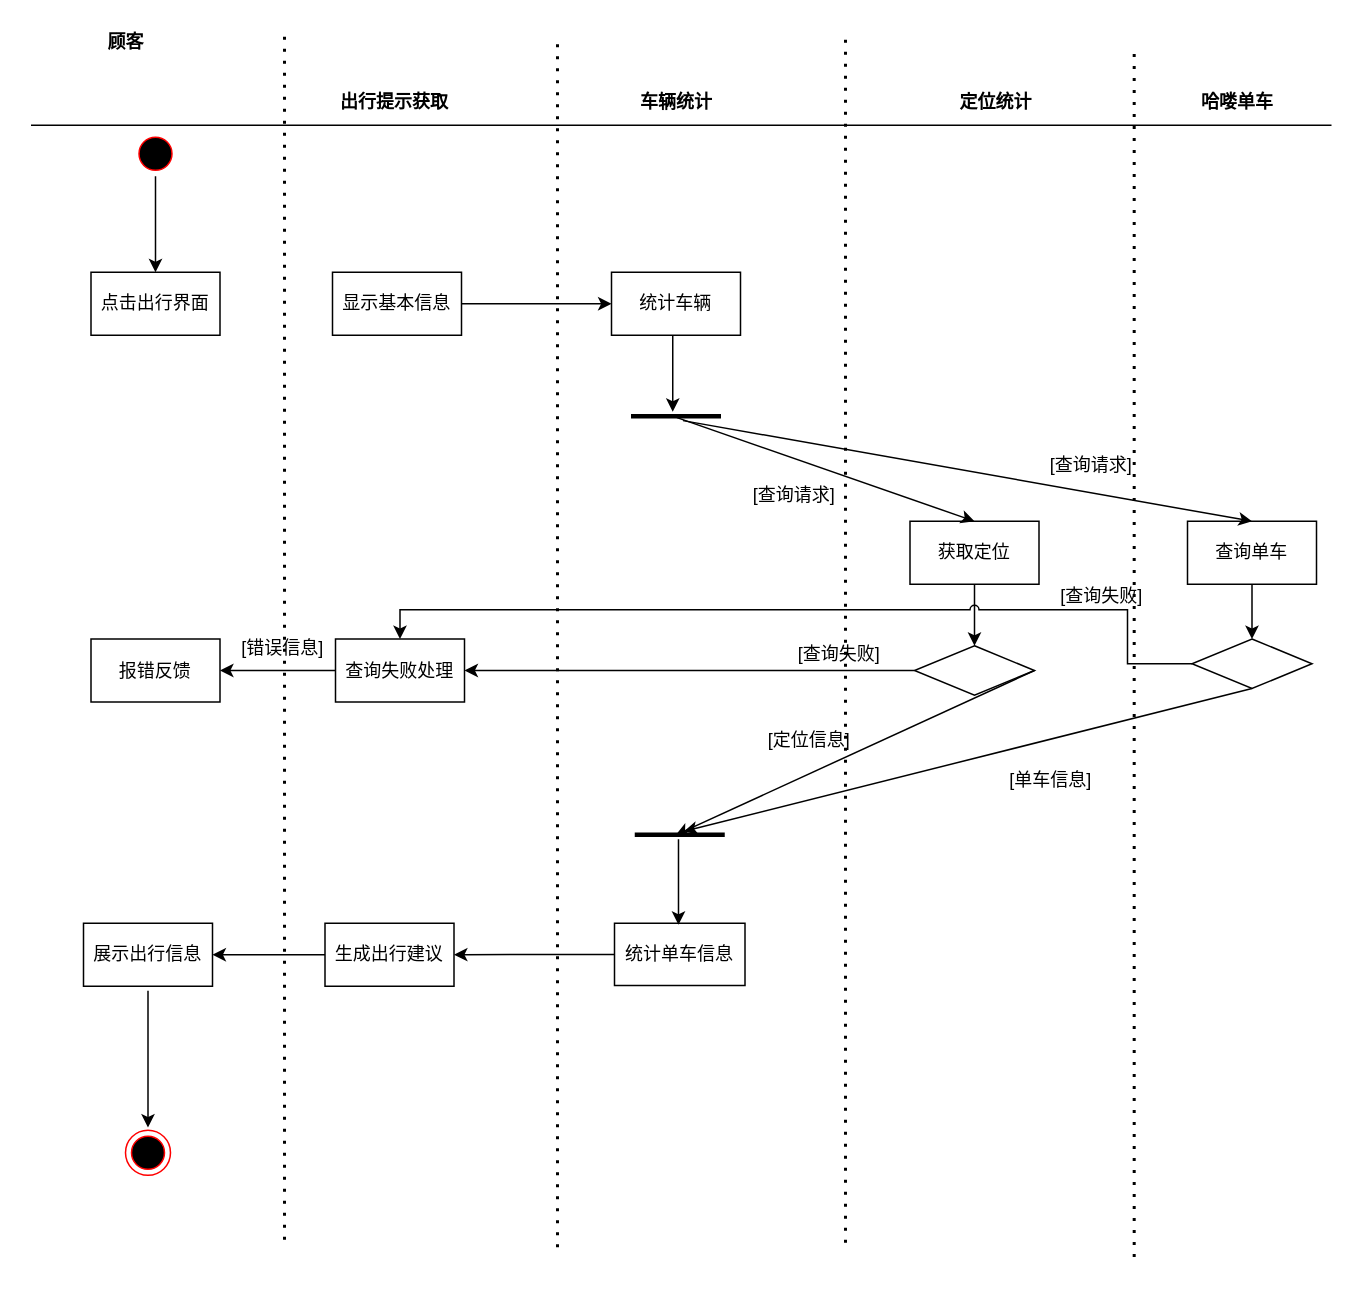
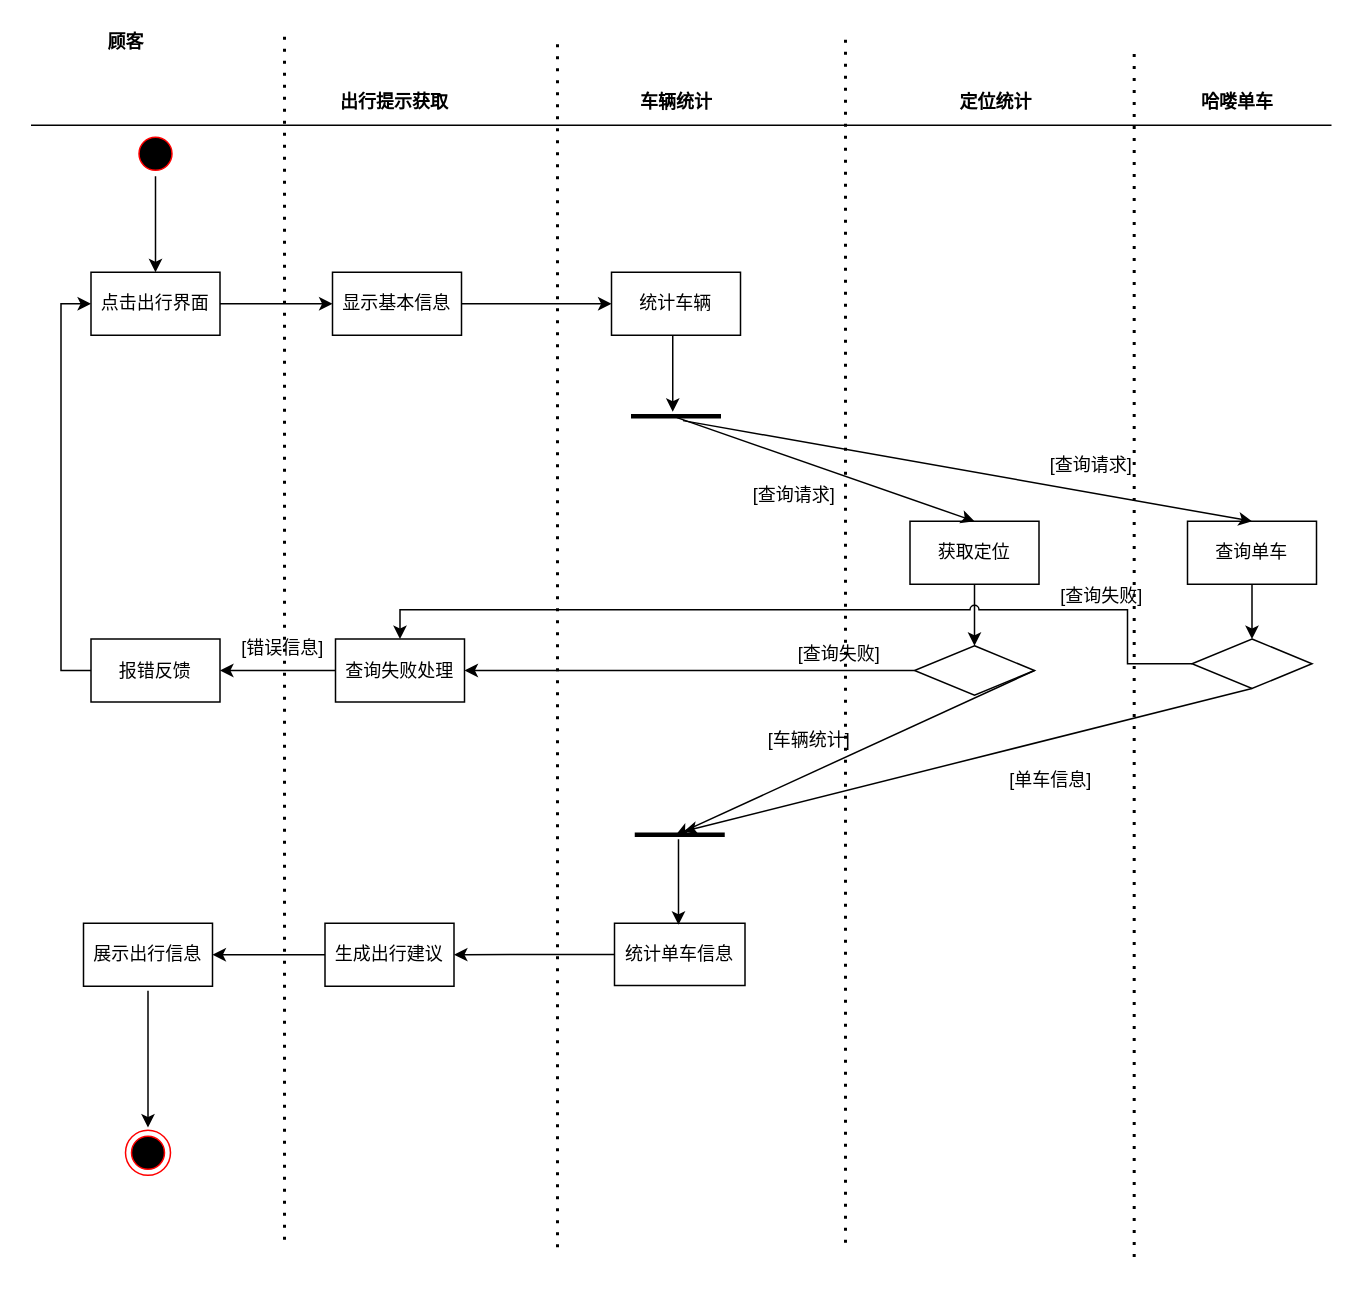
  <mxCell id="0" />
  <mxCell id="1" parent="0" />
  <mxCell id="2" value="" style="line;strokeWidth=1;fillColor=none;align=left;verticalAlign=middle;spacingTop=-1;spacingLeft=3;spacingRight=3;rotatable=0;labelPosition=right;points=[];portConstraint=eastwest;strokeColor=inherit;" vertex="1" parent="1"><mxGeometry x="20" y="79" width="867" height="8" as="geometry" /></mxCell>
  <mxCell id="3" value="顾客" style="text;align=center;fontStyle=1;verticalAlign=middle;spacingLeft=3;spacingRight=3;strokeColor=none;rotatable=0;points=[[0,0.5],[1,0.5]];portConstraint=eastwest;html=1;" vertex="1" parent="1"><mxGeometry x="59" y="20" width="48" height="16" as="geometry" /></mxCell>
  <mxCell id="4" value="出行提示获取" style="text;align=center;fontStyle=1;verticalAlign=middle;spacingLeft=3;spacingRight=3;strokeColor=none;rotatable=0;points=[[0,0.5],[1,0.5]];portConstraint=eastwest;html=1;" vertex="1" parent="1"><mxGeometry x="238" y="60" width="48" height="16" as="geometry" /></mxCell>
  <mxCell id="5" value="车辆统计" style="text;align=center;fontStyle=1;verticalAlign=middle;spacingLeft=3;spacingRight=3;strokeColor=none;rotatable=0;points=[[0,0.5],[1,0.5]];portConstraint=eastwest;html=1;" vertex="1" parent="1"><mxGeometry x="426" y="60" width="48" height="16" as="geometry" /></mxCell>
  <mxCell id="6" value="定位统计" style="text;align=center;fontStyle=1;verticalAlign=middle;spacingLeft=3;spacingRight=3;strokeColor=none;rotatable=0;points=[[0,0.5],[1,0.5]];portConstraint=eastwest;html=1;" vertex="1" parent="1"><mxGeometry x="639" y="60" width="48" height="16" as="geometry" /></mxCell>
  <mxCell id="7" style="edgeStyle=orthogonalEdgeStyle;rounded=0;orthogonalLoop=1;jettySize=auto;html=1;" edge="1" parent="1" source="8" target="10"><mxGeometry relative="1" as="geometry" /></mxCell>
  <mxCell id="8" value="" style="ellipse;html=1;shape=startState;fillColor=#000000;strokeColor=#ff0000;" vertex="1" parent="1"><mxGeometry x="88" y="87" width="30" height="30" as="geometry" /></mxCell>
+ <mxCell id="9" style="edgeStyle=orthogonalEdgeStyle;rounded=0;orthogonalLoop=1;jettySize=auto;html=1;" edge="1" parent="1" source="10" target="12"><mxGeometry relative="1" as="geometry" /></mxCell>
  <mxCell id="10" value="点击出行界面" style="html=1;whiteSpace=wrap;" vertex="1" parent="1"><mxGeometry x="60" y="181" width="86" height="42" as="geometry" /></mxCell>
  <mxCell id="11" style="edgeStyle=orthogonalEdgeStyle;rounded=0;orthogonalLoop=1;jettySize=auto;html=1;" edge="1" parent="1" source="12" target="48"><mxGeometry relative="1" as="geometry" /></mxCell>
  <mxCell id="12" value="显示基本信息" style="html=1;whiteSpace=wrap;" vertex="1" parent="1"><mxGeometry x="221" y="181" width="86" height="42" as="geometry" /></mxCell>
  <mxCell id="13" style="edgeStyle=orthogonalEdgeStyle;rounded=0;orthogonalLoop=1;jettySize=auto;html=1;entryX=0.5;entryY=0;entryDx=0;entryDy=0;" edge="1" parent="1" source="14" target="16"><mxGeometry relative="1" as="geometry" /></mxCell>
  <mxCell id="14" value="获取定位" style="html=1;whiteSpace=wrap;" vertex="1" parent="1"><mxGeometry x="606" y="347" width="86" height="42" as="geometry" /></mxCell>
  <mxCell id="15" style="edgeStyle=orthogonalEdgeStyle;rounded=0;orthogonalLoop=1;jettySize=auto;html=1;" edge="1" parent="1" source="16" target="24"><mxGeometry relative="1" as="geometry" /></mxCell>
  <mxCell id="16" value="" style="rhombus;whiteSpace=wrap;html=1;" vertex="1" parent="1"><mxGeometry x="609" y="430" width="80" height="33" as="geometry" /></mxCell>
  <mxCell id="17" value="" style="ellipse;html=1;shape=endState;fillColor=#000000;strokeColor=#ff0000;" vertex="1" parent="1"><mxGeometry x="83" y="753" width="30" height="30" as="geometry" /></mxCell>
  <mxCell id="18" value="" style="endArrow=classic;html=1;rounded=0;" edge="1" parent="1"><mxGeometry width="50" height="50" relative="1" as="geometry"><mxPoint x="98" y="660" as="sourcePoint" /><mxPoint x="98" y="751.192" as="targetPoint" /></mxGeometry></mxCell>
  <mxCell id="19" style="edgeStyle=orthogonalEdgeStyle;rounded=0;orthogonalLoop=1;jettySize=auto;html=1;" edge="1" parent="1"><mxGeometry relative="1" as="geometry"><mxPoint x="447.83" y="274" as="targetPoint" /><mxPoint x="447.83" y="223" as="sourcePoint" /></mxGeometry></mxCell>
  <mxCell id="20" value="" style="line;strokeWidth=3;rotatable=0;dashed=0;labelPosition=right;align=left;verticalAlign=middle;spacingTop=0;spacingLeft=6;points=[];portConstraint=eastwest;fontSize=13;" vertex="1" parent="1"><mxGeometry x="420" y="272" width="60" height="10" as="geometry" /></mxCell>
  <mxCell id="21" value="" style="endArrow=classic;html=1;rounded=0;exitX=0.511;exitY=0.593;exitDx=0;exitDy=0;entryX=0.5;entryY=0;entryDx=0;entryDy=0;exitPerimeter=0;" edge="1" parent="1" source="20" target="14"><mxGeometry width="50" height="50" relative="1" as="geometry"><mxPoint x="559" y="212" as="sourcePoint" /><mxPoint x="618" y="374" as="targetPoint" /></mxGeometry></mxCell>
  <mxCell id="22" value="[查询请求]" style="text;html=1;strokeColor=none;fillColor=none;align=center;verticalAlign=middle;whiteSpace=wrap;rounded=0;" vertex="1" parent="1"><mxGeometry x="499" y="315" width="60" height="30" as="geometry" /></mxCell>
  <mxCell id="23" style="edgeStyle=orthogonalEdgeStyle;rounded=0;orthogonalLoop=1;jettySize=auto;html=1;" edge="1" parent="1" source="24" target="29"><mxGeometry relative="1" as="geometry" /></mxCell>
  <mxCell id="24" value="查询失败处理" style="html=1;whiteSpace=wrap;" vertex="1" parent="1"><mxGeometry x="223" y="425.5" width="86" height="42" as="geometry" /></mxCell>
  <mxCell id="25" value="[查询失败]" style="text;html=1;strokeColor=none;fillColor=none;align=center;verticalAlign=middle;whiteSpace=wrap;rounded=0;" vertex="1" parent="1"><mxGeometry x="529" y="421" width="60" height="30" as="geometry" /></mxCell>
  <mxCell id="26" style="edgeStyle=orthogonalEdgeStyle;rounded=0;orthogonalLoop=1;jettySize=auto;html=1;" edge="1" parent="1" source="27" target="31"><mxGeometry relative="1" as="geometry" /></mxCell>
  <mxCell id="27" value="生成出行建议" style="html=1;whiteSpace=wrap;" vertex="1" parent="1"><mxGeometry x="216" y="615" width="86" height="42" as="geometry" /></mxCell>
+ <mxCell id="28" style="edgeStyle=orthogonalEdgeStyle;rounded=0;orthogonalLoop=1;jettySize=auto;html=1;entryX=0;entryY=0.5;entryDx=0;entryDy=0;" edge="1" parent="1" source="29" target="10"><mxGeometry relative="1" as="geometry"><Array as="points"><mxPoint x="40" y="447" /><mxPoint x="40" y="202" /></Array></mxGeometry></mxCell>
  <mxCell id="29" value="报错反馈" style="html=1;whiteSpace=wrap;" vertex="1" parent="1"><mxGeometry x="60" y="425.5" width="86" height="42" as="geometry" /></mxCell>
  <mxCell id="30" value="[错误信息]" style="text;html=1;strokeColor=none;fillColor=none;align=center;verticalAlign=middle;whiteSpace=wrap;rounded=0;" vertex="1" parent="1"><mxGeometry x="158" y="417" width="60" height="30" as="geometry" /></mxCell>
  <mxCell id="31" value="展示出行信息" style="html=1;whiteSpace=wrap;" vertex="1" parent="1"><mxGeometry x="55" y="615" width="86" height="42" as="geometry" /></mxCell>
  <mxCell id="32" style="edgeStyle=orthogonalEdgeStyle;rounded=0;orthogonalLoop=1;jettySize=auto;html=1;entryX=0.5;entryY=0;entryDx=0;entryDy=0;" edge="1" parent="1" source="33" target="43"><mxGeometry relative="1" as="geometry" /></mxCell>
  <mxCell id="33" value="查询单车" style="html=1;whiteSpace=wrap;" vertex="1" parent="1"><mxGeometry x="791" y="347" width="86" height="42" as="geometry" /></mxCell>
  <mxCell id="34" value="" style="endArrow=classic;html=1;rounded=0;exitX=0.578;exitY=0.791;exitDx=0;exitDy=0;entryX=0.5;entryY=0;entryDx=0;entryDy=0;exitPerimeter=0;" edge="1" parent="1" source="20" target="33"><mxGeometry width="50" height="50" relative="1" as="geometry"><mxPoint x="461" y="288" as="sourcePoint" /><mxPoint x="659" y="357" as="targetPoint" /></mxGeometry></mxCell>
  <mxCell id="35" value="哈喽单车" style="text;align=center;fontStyle=1;verticalAlign=middle;spacingLeft=3;spacingRight=3;strokeColor=none;rotatable=0;points=[[0,0.5],[1,0.5]];portConstraint=eastwest;html=1;" vertex="1" parent="1"><mxGeometry x="800" y="60" width="48" height="16" as="geometry" /></mxCell>
  <mxCell id="36" value="[查询请求]" style="text;html=1;strokeColor=none;fillColor=none;align=center;verticalAlign=middle;whiteSpace=wrap;rounded=0;" vertex="1" parent="1"><mxGeometry x="697" y="295" width="60" height="30" as="geometry" /></mxCell>
  <mxCell id="37" style="edgeStyle=orthogonalEdgeStyle;rounded=0;orthogonalLoop=1;jettySize=auto;html=1;" edge="1" parent="1" source="38" target="27"><mxGeometry relative="1" as="geometry" /></mxCell>
  <mxCell id="38" value="统计单车信息" style="html=1;whiteSpace=wrap;" vertex="1" parent="1"><mxGeometry x="409" y="615" width="87" height="41.5" as="geometry" /></mxCell>
  <mxCell id="39" value="" style="endArrow=classic;html=1;rounded=0;exitX=1;exitY=0.5;exitDx=0;exitDy=0;entryX=0.454;entryY=0.525;entryDx=0;entryDy=0;entryPerimeter=0;" edge="1" parent="1" source="16" target="40"><mxGeometry width="50" height="50" relative="1" as="geometry"><mxPoint x="844" y="399" as="sourcePoint" /><mxPoint x="925" y="523" as="targetPoint" /></mxGeometry></mxCell>
  <mxCell id="40" value="" style="line;strokeWidth=3;rotatable=0;dashed=0;labelPosition=right;align=left;verticalAlign=middle;spacingTop=0;spacingLeft=6;points=[];portConstraint=eastwest;fontSize=13;" vertex="1" parent="1"><mxGeometry x="422.5" y="551" width="60" height="10" as="geometry" /></mxCell>
  <mxCell id="41" value="" style="endArrow=classic;html=1;rounded=0;exitX=0.504;exitY=0.826;exitDx=0;exitDy=0;exitPerimeter=0;" edge="1" parent="1"><mxGeometry width="50" height="50" relative="1" as="geometry"><mxPoint x="451.66" y="559" as="sourcePoint" /><mxPoint x="451.66" y="616" as="targetPoint" /></mxGeometry></mxCell>
  <mxCell id="42" style="edgeStyle=orthogonalEdgeStyle;rounded=0;orthogonalLoop=1;jettySize=auto;html=1;entryX=0.5;entryY=0;entryDx=0;entryDy=0;jumpStyle=arc;" edge="1" parent="1" source="43" target="24"><mxGeometry relative="1" as="geometry"><Array as="points"><mxPoint x="751" y="442" /><mxPoint x="751" y="406" /><mxPoint x="266" y="406" /></Array></mxGeometry></mxCell>
  <mxCell id="43" value="" style="rhombus;whiteSpace=wrap;html=1;" vertex="1" parent="1"><mxGeometry x="794" y="425.5" width="80" height="33" as="geometry" /></mxCell>
  <mxCell id="44" value="" style="endArrow=classic;html=1;rounded=0;exitX=0.5;exitY=1;exitDx=0;exitDy=0;entryX=0.546;entryY=0.278;entryDx=0;entryDy=0;entryPerimeter=0;" edge="1" parent="1" source="43" target="40"><mxGeometry width="50" height="50" relative="1" as="geometry"><mxPoint x="699" y="457" as="sourcePoint" /><mxPoint x="952" y="504" as="targetPoint" /></mxGeometry></mxCell>
  <mxCell id="45" value="[查询失败]" style="text;html=1;strokeColor=none;fillColor=none;align=center;verticalAlign=middle;whiteSpace=wrap;rounded=0;" vertex="1" parent="1"><mxGeometry x="704" y="382" width="60" height="30" as="geometry" /></mxCell>
- <mxCell id="46" value="[定位信息]" style="text;html=1;strokeColor=none;fillColor=none;align=center;verticalAlign=middle;whiteSpace=wrap;rounded=0;" vertex="1" parent="1"><mxGeometry x="509" y="478" width="60" height="30" as="geometry" /></mxCell>
+ <mxCell id="46" value="[车辆统计]" style="text;html=1;strokeColor=none;fillColor=none;align=center;verticalAlign=middle;whiteSpace=wrap;rounded=0;" vertex="1" parent="1"><mxGeometry x="509" y="478" width="60" height="30" as="geometry" /></mxCell>
  <mxCell id="47" value="[单车信息]" style="text;html=1;strokeColor=none;fillColor=none;align=center;verticalAlign=middle;whiteSpace=wrap;rounded=0;" vertex="1" parent="1"><mxGeometry x="670" y="505" width="60" height="30" as="geometry" /></mxCell>
  <mxCell id="48" value="统计车辆" style="html=1;whiteSpace=wrap;" vertex="1" parent="1"><mxGeometry x="407" y="181" width="86" height="42" as="geometry" /></mxCell>
  <mxCell id="49" value="" style="endArrow=none;dashed=1;html=1;dashPattern=1 3;strokeWidth=2;rounded=0;" edge="1" parent="1"><mxGeometry width="50" height="50" relative="1" as="geometry"><mxPoint x="189" y="826" as="sourcePoint" /><mxPoint x="189" y="23" as="targetPoint" /></mxGeometry></mxCell>
  <mxCell id="50" value="" style="endArrow=none;dashed=1;html=1;dashPattern=1 3;strokeWidth=2;rounded=0;" edge="1" parent="1"><mxGeometry width="50" height="50" relative="1" as="geometry"><mxPoint x="371" y="831" as="sourcePoint" /><mxPoint x="371" y="28" as="targetPoint" /></mxGeometry></mxCell>
  <mxCell id="51" value="" style="endArrow=none;dashed=1;html=1;dashPattern=1 3;strokeWidth=2;rounded=0;" edge="1" parent="1"><mxGeometry width="50" height="50" relative="1" as="geometry"><mxPoint x="563" y="828" as="sourcePoint" /><mxPoint x="563" y="25" as="targetPoint" /></mxGeometry></mxCell>
  <mxCell id="52" value="" style="endArrow=none;dashed=1;html=1;dashPattern=1 3;strokeWidth=2;rounded=0;" edge="1" parent="1"><mxGeometry width="50" height="50" relative="1" as="geometry"><mxPoint x="755.46" y="837.5" as="sourcePoint" /><mxPoint x="755.46" y="34.5" as="targetPoint" /></mxGeometry></mxCell>
